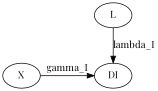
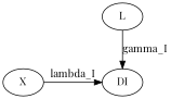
  digraph {
    fontname="Playfair Display"
    node [fontname="Playfair Display"]
    edge [fontname="Playfair Display"]
    DI
    X
    L
    subgraph sub_1 {
      rank=same
      DI
      X
    }
-   X -> DI [label=gamma_I]
-   L -> DI [label=lambda_I]
+   X -> DI [label=lambda_I]
+   L -> DI [label=gamma_I]
  }
